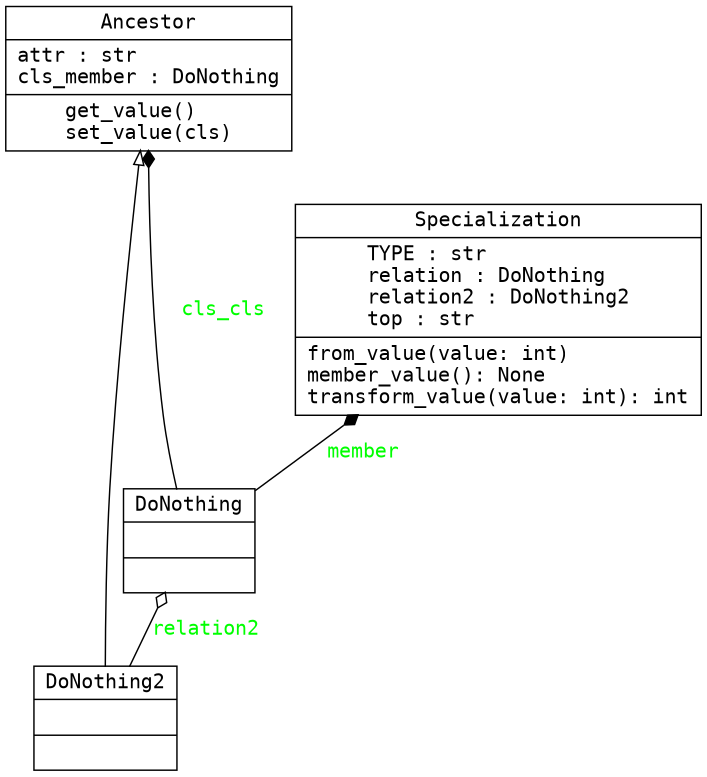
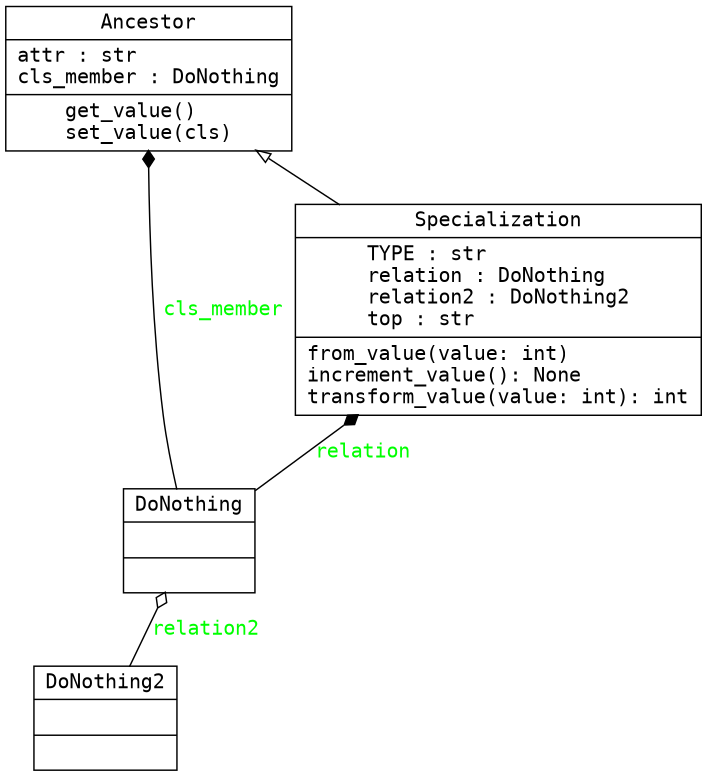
  digraph {
    fontname="DejaVu Sans Mono"
    rankdir=BT
    node [color=black fontcolor=black fontname="DejaVu Sans Mono" shape=record style=solid]
    edge [arrowhead=diamond arrowtail=none fontcolor=green fontname="DejaVu Sans Mono" style=solid]
    n1 [label=<{Ancestor|attr : str<br ALIGN="LEFT"/>cls_member : DoNothing<br ALIGN="LEFT"/>|get_value()<br ALIGN="LEFT"/>set_value(cls)<br ALIGN="LEFT"/>}>]
    n2 [label=<{DoNothing|<br ALIGN="LEFT"/>|}>]
-   n3 [label=<{Specialization|TYPE : str<br ALIGN="LEFT"/>relation : DoNothing<br ALIGN="LEFT"/>relation2 : DoNothing2<br ALIGN="LEFT"/>top : str<br ALIGN="LEFT"/>|from_value(value: int)<br ALIGN="LEFT"/>member_value(): None<br ALIGN="LEFT"/>transform_value(value: int): int<br ALIGN="LEFT"/>}>]
+   n3 [label=<{Specialization|TYPE : str<br ALIGN="LEFT"/>relation : DoNothing<br ALIGN="LEFT"/>relation2 : DoNothing2<br ALIGN="LEFT"/>top : str<br ALIGN="LEFT"/>|from_value(value: int)<br ALIGN="LEFT"/>increment_value(): None<br ALIGN="LEFT"/>transform_value(value: int): int<br ALIGN="LEFT"/>}>]
    n4 [label=<{DoNothing2|<br ALIGN="LEFT"/>|}>]
-   n2 -> n1 [label=cls_cls]
-   n2 -> n3 [label=member]
-   n4 -> n1 [arrowhead=empty fontcolor="" style=""]
+   n2 -> n1 [label=cls_member]
+   n2 -> n3 [label=relation]
+   n3 -> n1 [arrowhead=empty fontcolor="" style=""]
    n4 -> n2 [arrowhead=odiamond label=relation2]
  }
